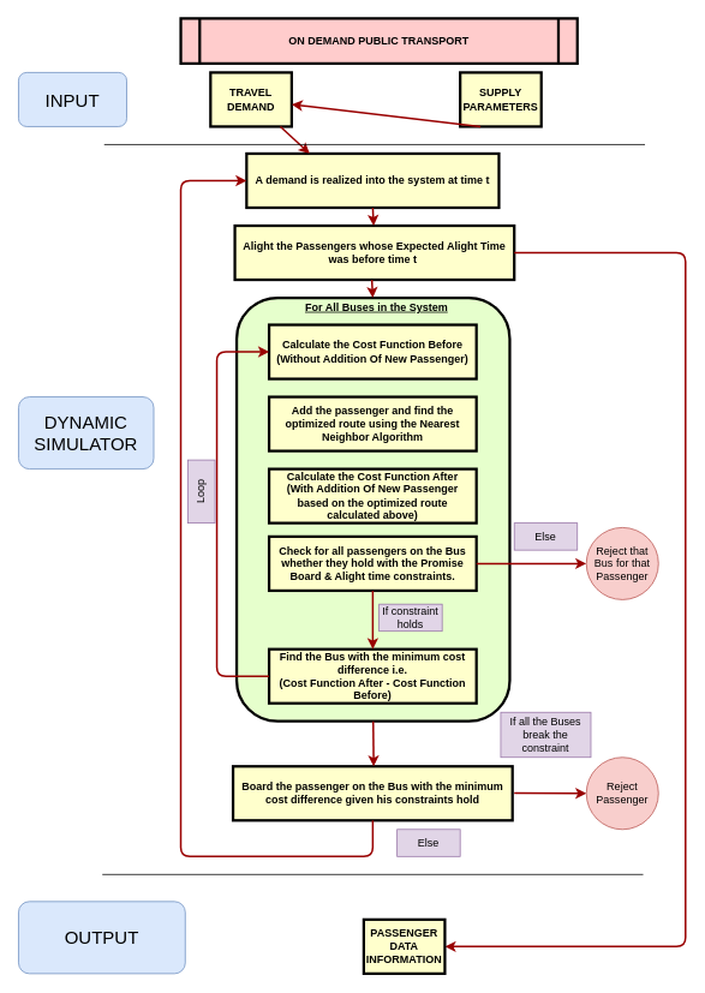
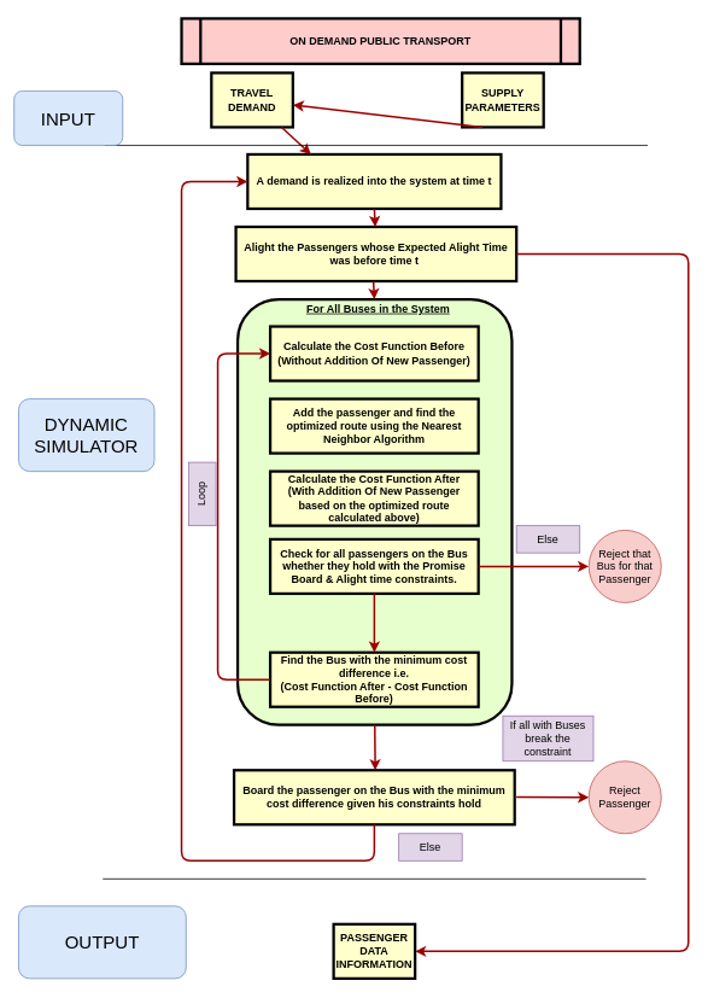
  <mxCell id="0" />
  <mxCell id="1" parent="0" />
  <mxCell id="2" value="TRAVEL DEMAND" style="whiteSpace=wrap;align=center;verticalAlign=middle;fontStyle=1;strokeWidth=3;fillColor=#FFFFCC" parent="1" vertex="1"><mxGeometry x="233" y="80" width="90" height="60" as="geometry" /></mxCell>
  <mxCell id="3" value="&lt;p style=&quot;margin: 0px ; margin-top: 4px ; text-align: center ; text-decoration: underline&quot;&gt;&lt;/p&gt;&lt;p style=&quot;margin: 0px ; margin-left: 8px&quot;&gt;&lt;u&gt;For All Buses in the System&lt;/u&gt;&lt;/p&gt;&lt;p style=&quot;margin: 0px ; margin-left: 8px&quot;&gt;&lt;u&gt;&lt;br&gt;&lt;/u&gt;&lt;/p&gt;" style="verticalAlign=middle;align=center;overflow=fill;fontSize=12;fontFamily=Helvetica;html=1;rounded=1;fontStyle=1;strokeWidth=3;fillColor=#E6FFCC" parent="1" vertex="1"><mxGeometry x="262" y="330" width="303" height="470" as="geometry" /></mxCell>
  <mxCell id="4" value="SUPPLY PARAMETERS" style="whiteSpace=wrap;align=center;verticalAlign=middle;fontStyle=1;strokeWidth=3;fillColor=#FFFFCC" parent="1" vertex="1"><mxGeometry x="510" y="80" width="90" height="60" as="geometry" /></mxCell>
  <mxCell id="5" value="Calculate the Cost Function Before&#10;(Without Addition Of New Passenger)" style="whiteSpace=wrap;align=center;verticalAlign=middle;fontStyle=1;strokeWidth=3;fillColor=#FFFFCC" parent="1" vertex="1"><mxGeometry x="298" y="360" width="230" height="60" as="geometry" /></mxCell>
  <mxCell id="6" value="A demand is realized into the system at time t" style="whiteSpace=wrap;align=center;verticalAlign=middle;fontStyle=1;strokeWidth=3;fillColor=#FFFFCC" parent="1" vertex="1"><mxGeometry x="273" y="170" width="280" height="60" as="geometry" /></mxCell>
  <mxCell id="7" value="Board the passenger on the Bus with the minimum cost difference given his constraints hold" style="whiteSpace=wrap;align=center;verticalAlign=middle;fontStyle=1;strokeWidth=3;fillColor=#FFFFCC" parent="1" vertex="1"><mxGeometry x="258" y="850" width="310" height="60" as="geometry" /></mxCell>
  <mxCell id="8" value="" style="edgeStyle=none;noEdgeStyle=1;strokeColor=#990000;strokeWidth=2;entryX=0.25;entryY=0;entryDx=0;entryDy=0;" parent="1" source="2" target="6" edge="1"><mxGeometry width="100" height="100" relative="1" as="geometry"><mxPoint x="20" y="260" as="sourcePoint" /><mxPoint x="370" y="210" as="targetPoint" /></mxGeometry></mxCell>
  <mxCell id="9" value="ON DEMAND PUBLIC TRANSPORT" style="shape=process;whiteSpace=wrap;align=center;verticalAlign=middle;size=0.048;fontStyle=1;strokeWidth=3;fillColor=#FFCCCC" vertex="1" parent="1"><mxGeometry x="200" y="20" width="440" height="50" as="geometry" /></mxCell>
  <mxCell id="10" value="" style="edgeStyle=none;noEdgeStyle=1;strokeColor=#990000;strokeWidth=2;exitX=0.25;exitY=1;exitDx=0;exitDy=0;" edge="1" parent="1" source="4" target="2"><mxGeometry width="100" height="100" relative="1" as="geometry"><mxPoint x="389.997" y="180" as="sourcePoint" /><mxPoint x="479.14" y="194" as="targetPoint" /></mxGeometry></mxCell>
  <mxCell id="11" value="Calculate the Cost Function After&#10;(With Addition Of New Passenger based on the optimized route calculated above)" style="whiteSpace=wrap;align=center;verticalAlign=middle;fontStyle=1;strokeWidth=3;fillColor=#FFFFCC" vertex="1" parent="1"><mxGeometry x="298" y="520" width="230" height="60" as="geometry" /></mxCell>
  <mxCell id="12" value="Add the passenger and find the optimized route using the Nearest Neighbor Algorithm" style="whiteSpace=wrap;align=center;verticalAlign=middle;fontStyle=1;strokeWidth=3;fillColor=#FFFFCC" vertex="1" parent="1"><mxGeometry x="298" y="440" width="230" height="60" as="geometry" /></mxCell>
  <mxCell id="13" value="Find the Bus with the minimum cost difference i.e.&#10;(Cost Function After - Cost Function Before)" style="whiteSpace=wrap;align=center;verticalAlign=middle;fontStyle=1;strokeWidth=3;fillColor=#FFFFCC" vertex="1" parent="1"><mxGeometry x="298" y="720" width="230" height="60" as="geometry" /></mxCell>
  <mxCell id="14" value="" style="endArrow=none;html=1;" edge="1" parent="1"><mxGeometry width="50" height="50" relative="1" as="geometry"><mxPoint x="115" y="160" as="sourcePoint" /><mxPoint x="715" y="160" as="targetPoint" /></mxGeometry></mxCell>
- <mxCell id="15" value="&lt;font style=&quot;font-size: 20px&quot;&gt;INPUT&lt;/font&gt;" style="rounded=1;whiteSpace=wrap;html=1;fillColor=#dae8fc;strokeColor=#6c8ebf;" vertex="1" parent="1"><mxGeometry x="20" y="80" width="120" height="60" as="geometry" /></mxCell>
+ <mxCell id="15" value="&lt;font style=&quot;font-size: 20px&quot;&gt;INPUT&lt;/font&gt;" style="rounded=1;whiteSpace=wrap;html=1;fillColor=#dae8fc;strokeColor=#6c8ebf;" vertex="1" parent="1"><mxGeometry x="15" y="100" width="120" height="60" as="geometry" /></mxCell>
  <mxCell id="16" value="&lt;font style=&quot;font-size: 20px&quot;&gt;DYNAMIC SIMULATOR&lt;/font&gt;" style="rounded=1;whiteSpace=wrap;html=1;fillColor=#dae8fc;strokeColor=#6c8ebf;" vertex="1" parent="1"><mxGeometry x="20" y="440" width="150" height="80" as="geometry" /></mxCell>
  <mxCell id="17" value="" style="edgeStyle=none;noEdgeStyle=1;strokeColor=#990000;strokeWidth=2;exitX=0.5;exitY=1;exitDx=0;exitDy=0;" edge="1" parent="1" source="3"><mxGeometry width="100" height="100" relative="1" as="geometry"><mxPoint x="413" y="680" as="sourcePoint" /><mxPoint x="414" y="850" as="targetPoint" /></mxGeometry></mxCell>
  <mxCell id="18" value="" style="endArrow=none;html=1;" edge="1" parent="1"><mxGeometry width="50" height="50" relative="1" as="geometry"><mxPoint x="113" y="970" as="sourcePoint" /><mxPoint x="713" y="970" as="targetPoint" /></mxGeometry></mxCell>
  <mxCell id="19" value="&lt;font style=&quot;font-size: 20px&quot;&gt;OUTPUT&lt;/font&gt;" style="rounded=1;whiteSpace=wrap;html=1;fillColor=#dae8fc;strokeColor=#6c8ebf;" vertex="1" parent="1"><mxGeometry x="20" y="1000" width="185" height="80" as="geometry" /></mxCell>
  <mxCell id="20" value="Check for all passengers on the Bus whether they hold with the Promise Board &amp; Alight time constraints." style="whiteSpace=wrap;align=center;verticalAlign=middle;fontStyle=1;strokeWidth=3;fillColor=#FFFFCC" vertex="1" parent="1"><mxGeometry x="298" y="595" width="230" height="60" as="geometry" /></mxCell>
  <mxCell id="21" value="" style="edgeStyle=none;noEdgeStyle=1;strokeColor=#990000;strokeWidth=2;exitX=1;exitY=0.5;exitDx=0;exitDy=0;" edge="1" parent="1" source="20"><mxGeometry width="100" height="100" relative="1" as="geometry"><mxPoint x="423.5" y="760" as="sourcePoint" /><mxPoint x="650" y="625" as="targetPoint" /></mxGeometry></mxCell>
  <mxCell id="22" value="" style="ellipse;whiteSpace=wrap;html=1;aspect=fixed;fillColor=#f8cecc;strokeColor=#b85450;" vertex="1" parent="1"><mxGeometry x="650" y="585" width="80" height="80" as="geometry" /></mxCell>
  <mxCell id="23" value="" style="edgeStyle=none;noEdgeStyle=1;strokeColor=#990000;strokeWidth=2;exitX=0.5;exitY=1;exitDx=0;exitDy=0;entryX=0.5;entryY=0;entryDx=0;entryDy=0;" edge="1" parent="1" source="20" target="13"><mxGeometry width="100" height="100" relative="1" as="geometry"><mxPoint x="538" y="635" as="sourcePoint" /><mxPoint x="650" y="635" as="targetPoint" /></mxGeometry></mxCell>
- <mxCell id="24" value="If constraint holds" style="text;html=1;strokeColor=#9673a6;fillColor=#e1d5e7;align=center;verticalAlign=middle;whiteSpace=wrap;rounded=0;" vertex="1" parent="1"><mxGeometry x="420" y="670" width="70" height="30" as="geometry" /></mxCell>
  <mxCell id="25" value="Else" style="text;html=1;strokeColor=#9673a6;fillColor=#e1d5e7;align=center;verticalAlign=middle;whiteSpace=wrap;rounded=0;" vertex="1" parent="1"><mxGeometry x="570" y="580" width="70" height="30" as="geometry" /></mxCell>
  <mxCell id="26" value="Reject that Bus for that Passenger" style="text;html=1;strokeColor=none;fillColor=none;align=center;verticalAlign=middle;whiteSpace=wrap;rounded=0;" vertex="1" parent="1"><mxGeometry x="655" y="610" width="70" height="30" as="geometry" /></mxCell>
  <mxCell id="27" value="" style="edgeStyle=none;noEdgeStyle=1;strokeColor=#990000;strokeWidth=2;exitX=1;exitY=0.5;exitDx=0;exitDy=0;" edge="1" parent="1"><mxGeometry width="100" height="100" relative="1" as="geometry"><mxPoint x="570" y="879.5" as="sourcePoint" /><mxPoint x="650" y="880" as="targetPoint" /></mxGeometry></mxCell>
  <mxCell id="28" value="" style="ellipse;whiteSpace=wrap;html=1;aspect=fixed;fillColor=#f8cecc;strokeColor=#b85450;" vertex="1" parent="1"><mxGeometry x="650" y="840" width="80" height="80" as="geometry" /></mxCell>
  <mxCell id="29" value="Reject Passenger" style="text;html=1;strokeColor=none;fillColor=none;align=center;verticalAlign=middle;whiteSpace=wrap;rounded=0;" vertex="1" parent="1"><mxGeometry x="655" y="865" width="70" height="30" as="geometry" /></mxCell>
- <mxCell id="30" value="If all the Buses break the constraint" style="text;html=1;strokeColor=#9673a6;fillColor=#e1d5e7;align=center;verticalAlign=middle;whiteSpace=wrap;rounded=0;" vertex="1" parent="1"><mxGeometry x="555" y="790" width="100" height="50" as="geometry" /></mxCell>
+ <mxCell id="30" value="If all with Buses break the constraint" style="text;html=1;strokeColor=#9673a6;fillColor=#e1d5e7;align=center;verticalAlign=middle;whiteSpace=wrap;rounded=0;" vertex="1" parent="1"><mxGeometry x="555" y="790" width="100" height="50" as="geometry" /></mxCell>
  <mxCell id="31" value="Else" style="text;html=1;strokeColor=#9673a6;fillColor=#e1d5e7;align=center;verticalAlign=middle;whiteSpace=wrap;rounded=0;" vertex="1" parent="1"><mxGeometry x="440" y="920" width="70" height="30" as="geometry" /></mxCell>
  <mxCell id="32" value="" style="edgeStyle=none;noEdgeStyle=1;strokeColor=#990000;strokeWidth=2;exitX=0.5;exitY=1;exitDx=0;exitDy=0;entryX=0;entryY=0.5;entryDx=0;entryDy=0;" edge="1" parent="1" source="7" target="6"><mxGeometry width="100" height="100" relative="1" as="geometry"><mxPoint x="423.5" y="810" as="sourcePoint" /><mxPoint x="160" y="190" as="targetPoint" /><Array as="points"><mxPoint x="413" y="950" /><mxPoint x="200" y="950" /><mxPoint x="200" y="200" /></Array></mxGeometry></mxCell>
  <mxCell id="33" value="Alight the Passengers whose Expected Alight Time was before time t " style="whiteSpace=wrap;align=center;verticalAlign=middle;fontStyle=1;strokeWidth=3;fillColor=#FFFFCC" vertex="1" parent="1"><mxGeometry x="260" y="250" width="310" height="60" as="geometry" /></mxCell>
  <mxCell id="34" value="" style="edgeStyle=none;noEdgeStyle=1;strokeColor=#990000;strokeWidth=2;exitX=0.5;exitY=1;exitDx=0;exitDy=0;" edge="1" parent="1"><mxGeometry width="100" height="100" relative="1" as="geometry"><mxPoint x="413" y="230" as="sourcePoint" /><mxPoint x="414" y="250" as="targetPoint" /></mxGeometry></mxCell>
  <mxCell id="35" value="" style="edgeStyle=none;noEdgeStyle=1;strokeColor=#990000;strokeWidth=2;exitX=0.5;exitY=1;exitDx=0;exitDy=0;" edge="1" parent="1"><mxGeometry width="100" height="100" relative="1" as="geometry"><mxPoint x="412" y="310" as="sourcePoint" /><mxPoint x="413" y="330" as="targetPoint" /></mxGeometry></mxCell>
  <mxCell id="36" value="" style="edgeStyle=none;noEdgeStyle=1;strokeColor=#990000;strokeWidth=2;exitX=1;exitY=0.5;exitDx=0;exitDy=0;entryX=1;entryY=0.5;entryDx=0;entryDy=0;" edge="1" parent="1" source="33" target="37"><mxGeometry width="100" height="100" relative="1" as="geometry"><mxPoint x="320.5" y="150" as="sourcePoint" /><mxPoint x="480" y="1050" as="targetPoint" /><Array as="points"><mxPoint x="760" y="280" /><mxPoint x="760" y="1050" /></Array></mxGeometry></mxCell>
- <mxCell id="37" value="PASSENGER DATA INFORMATION" style="whiteSpace=wrap;align=center;verticalAlign=middle;fontStyle=1;strokeWidth=3;fillColor=#FFFFCC" vertex="1" parent="1"><mxGeometry x="403" y="1020" width="90" height="60" as="geometry" /></mxCell>
+ <mxCell id="37" value="PASSENGER DATA INFORMATION" style="whiteSpace=wrap;align=center;verticalAlign=middle;fontStyle=1;strokeWidth=3;fillColor=#FFFFCC" vertex="1" parent="1"><mxGeometry x="368" y="1020" width="90" height="60" as="geometry" /></mxCell>
  <mxCell id="38" value="" style="edgeStyle=none;noEdgeStyle=1;strokeColor=#990000;strokeWidth=2;exitX=0;exitY=0.5;exitDx=0;exitDy=0;entryX=0;entryY=0.5;entryDx=0;entryDy=0;" edge="1" parent="1" source="13" target="5"><mxGeometry width="100" height="100" relative="1" as="geometry"><mxPoint x="538" y="635" as="sourcePoint" /><mxPoint x="240" y="390" as="targetPoint" /><Array as="points"><mxPoint x="240" y="750" /><mxPoint x="240" y="390" /></Array></mxGeometry></mxCell>
  <mxCell id="39" value="Loop" style="text;html=1;strokeColor=#9673a6;fillColor=#e1d5e7;align=center;verticalAlign=middle;whiteSpace=wrap;rounded=0;rotation=-90;" vertex="1" parent="1"><mxGeometry x="188" y="530" width="70" height="30" as="geometry" /></mxCell>
